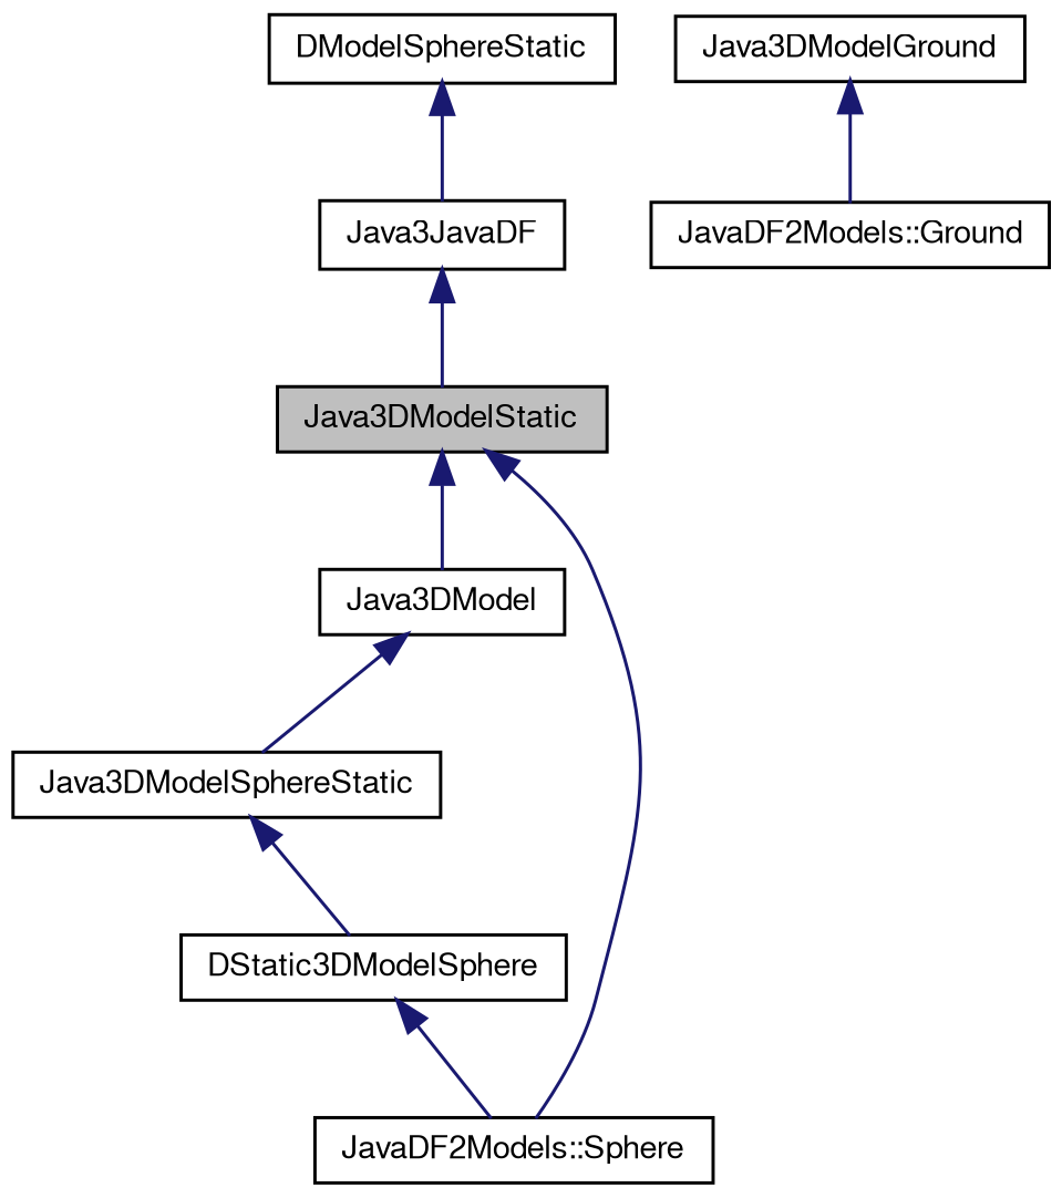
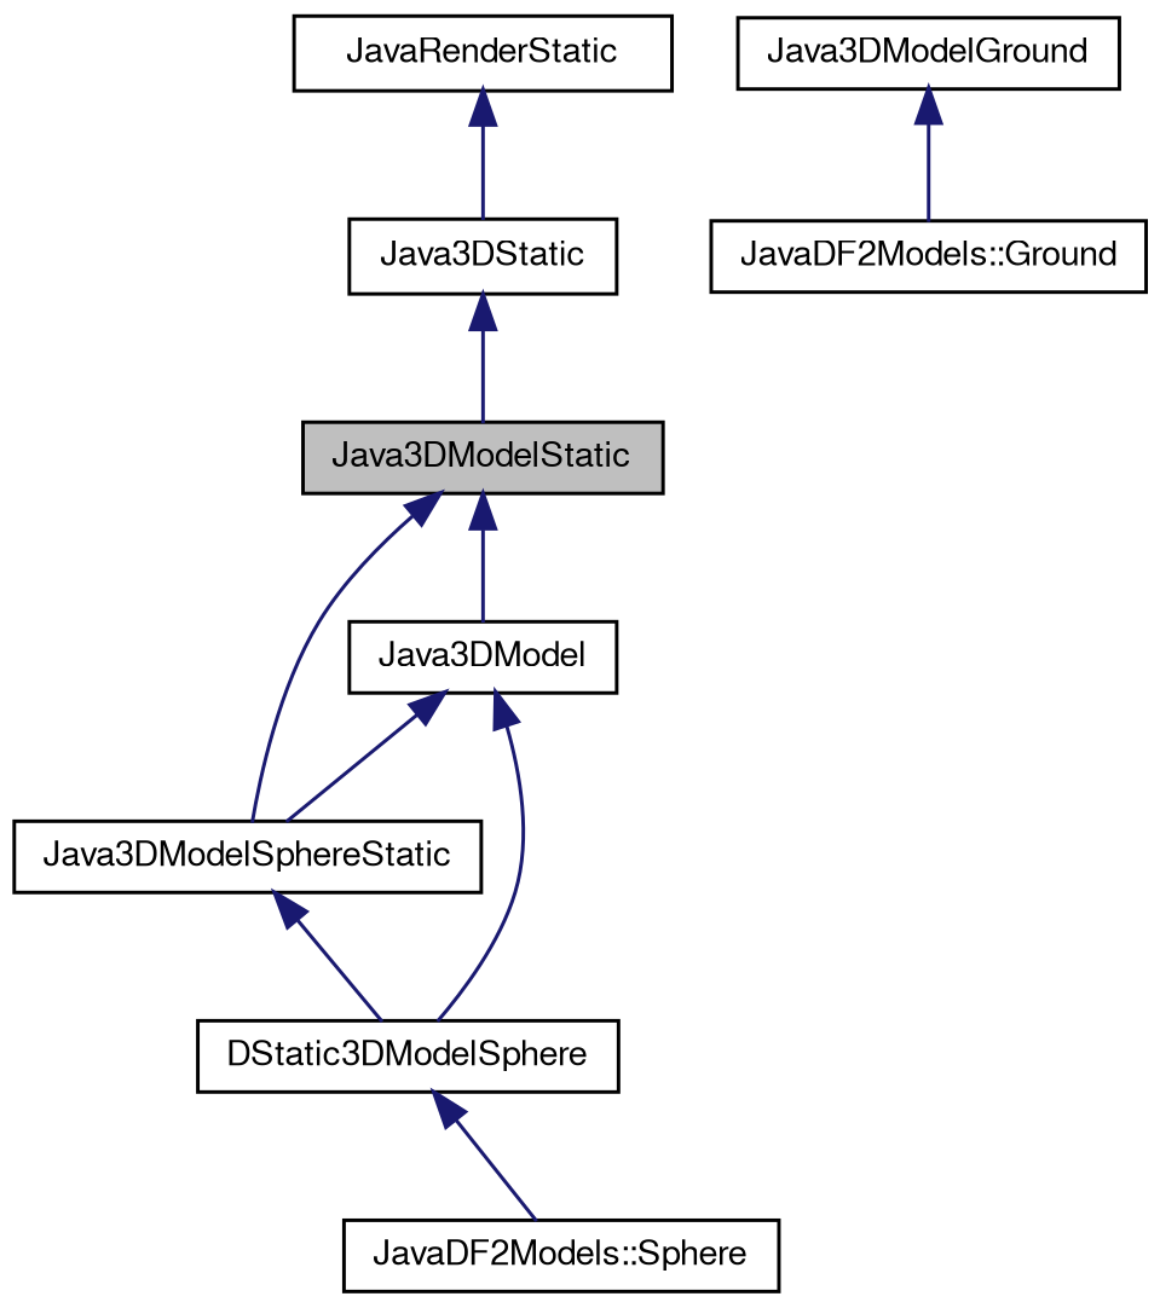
  digraph {
    node [color=black fontname=FreeSans fontsize=10 shape=record]
    edge [color=midnightblue dir=back fontname=FreeSans fontsize=10 labelfontname=FreeSans labelfontsize=10 style=solid]
    n1 [fillcolor=grey75 fontcolor=black height=0.2 label=Java3DModelStatic style=filled width=0.4]
    n2 [height=0.2 label=Java3DModel width=0.4]
    n3 [height=0.2 label=Java3DModelSphereStatic width=0.4]
    n4 [height=0.2 label=DStatic3DModelSphere width=0.4]
-   n5 [height=0.2 label=Java3JavaDF width=0.4]
-   n6 [height=0.2 label=DModelSphereStatic width=0.4]
+   n5 [height=0.2 label=Java3DStatic width=0.4]
+   n6 [height=0.2 label=JavaRenderStatic width=0.4]
    n7 [height=0.2 label=Java3DModelGround width=0.4]
    n8 [height=0.2 label="JavaDF2Models::Ground" width=0.4]
    n9 [height=0.2 label="JavaDF2Models::Sphere" width=0.4]
    n1 -> n2
-   n1 -> n9
+   n1 -> n3
    n2 -> n3
+   n2 -> n4
    n3 -> n4
    n4 -> n9
    n5 -> n1
    n6 -> n5
    n7 -> n8
  }
